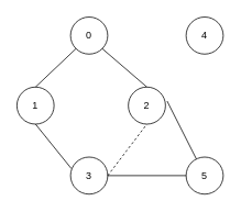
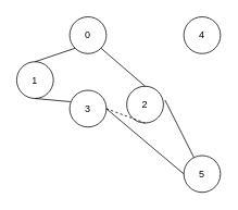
  <mxCell id="0" />
  <mxCell id="1" parent="0" />
  <mxCell id="2" value="0" style="ellipse;whiteSpace=wrap;html=1;aspect=fixed;" vertex="1" parent="1"><mxGeometry x="85" y="20" width="45" height="45" as="geometry" /></mxCell>
  <mxCell id="3" value="5" style="ellipse;whiteSpace=wrap;html=1;aspect=fixed;" vertex="1" parent="1"><mxGeometry x="225" y="190" width="45" height="45" as="geometry" /></mxCell>
  <mxCell id="4" value="4" style="ellipse;whiteSpace=wrap;html=1;aspect=fixed;" vertex="1" parent="1"><mxGeometry x="225" y="20" width="45" height="45" as="geometry" /></mxCell>
- <mxCell id="5" value="3" style="ellipse;whiteSpace=wrap;html=1;aspect=fixed;" vertex="1" parent="1"><mxGeometry x="85" y="190" width="45" height="45" as="geometry" /></mxCell>
+ <mxCell id="5" value="3" style="ellipse;whiteSpace=wrap;html=1;aspect=fixed;" vertex="1" parent="1"><mxGeometry x="85" y="110" width="45" height="45" as="geometry" /></mxCell>
  <mxCell id="6" value="2" style="ellipse;whiteSpace=wrap;html=1;aspect=fixed;" vertex="1" parent="1"><mxGeometry x="155" y="105" width="45" height="45" as="geometry" /></mxCell>
- <mxCell id="7" value="1" style="ellipse;whiteSpace=wrap;html=1;aspect=fixed;" vertex="1" parent="1"><mxGeometry x="20" y="105" width="45" height="45" as="geometry" /></mxCell>
+ <mxCell id="7" value="1" style="ellipse;whiteSpace=wrap;html=1;aspect=fixed;" vertex="1" parent="1"><mxGeometry x="20" y="75" width="45" height="45" as="geometry" /></mxCell>
  <mxCell id="8" value="" style="endArrow=none;html=1;exitX=0.5;exitY=0;exitDx=0;exitDy=0;entryX=0;entryY=1;entryDx=0;entryDy=0;" edge="1" parent="1" source="7" target="2"><mxGeometry width="50" height="50" relative="1" as="geometry"><mxPoint x="35" y="230" as="sourcePoint" /><mxPoint x="85" y="180" as="targetPoint" /></mxGeometry></mxCell>
  <mxCell id="9" value="" style="endArrow=none;html=1;exitX=0.5;exitY=0;exitDx=0;exitDy=0;entryX=1;entryY=1;entryDx=0;entryDy=0;" edge="1" parent="1" source="6" target="2"><mxGeometry width="50" height="50" relative="1" as="geometry"><mxPoint x="117.5" y="200" as="sourcePoint" /><mxPoint x="117.5" y="75" as="targetPoint" /></mxGeometry></mxCell>
  <mxCell id="10" value="" style="endArrow=none;html=1;exitX=0.022;exitY=0.311;exitDx=0;exitDy=0;entryX=0.5;entryY=1;entryDx=0;entryDy=0;exitPerimeter=0;" edge="1" parent="1" source="5" target="7"><mxGeometry width="50" height="50" relative="1" as="geometry"><mxPoint x="127.5" y="210" as="sourcePoint" /><mxPoint x="127.5" y="85" as="targetPoint" /></mxGeometry></mxCell>
  <mxCell id="11" value="" style="endArrow=none;html=1;exitX=1;exitY=0.5;exitDx=0;exitDy=0;entryX=0.5;entryY=1;entryDx=0;entryDy=0;dashed=1;" edge="1" parent="1" source="5" target="6"><mxGeometry width="50" height="50" relative="1" as="geometry"><mxPoint x="137.5" y="220" as="sourcePoint" /><mxPoint x="137.5" y="95" as="targetPoint" /></mxGeometry></mxCell>
  <mxCell id="12" value="" style="endArrow=none;html=1;exitX=0;exitY=0.5;exitDx=0;exitDy=0;entryX=1;entryY=0.5;entryDx=0;entryDy=0;" edge="1" parent="1" source="3" target="5"><mxGeometry width="50" height="50" relative="1" as="geometry"><mxPoint x="147.5" y="230" as="sourcePoint" /><mxPoint x="147.5" y="105" as="targetPoint" /></mxGeometry></mxCell>
  <mxCell id="13" value="" style="endArrow=none;html=1;exitX=1.044;exitY=0.378;exitDx=0;exitDy=0;exitPerimeter=0;" edge="1" parent="1" source="6" target="3"><mxGeometry width="50" height="50" relative="1" as="geometry"><mxPoint x="35" y="230" as="sourcePoint" /><mxPoint x="85" y="180" as="targetPoint" /></mxGeometry></mxCell>
